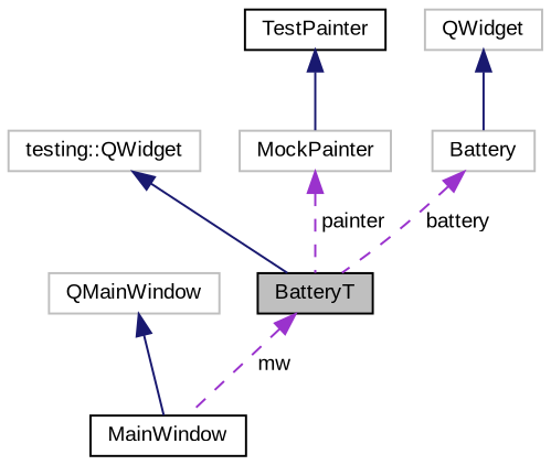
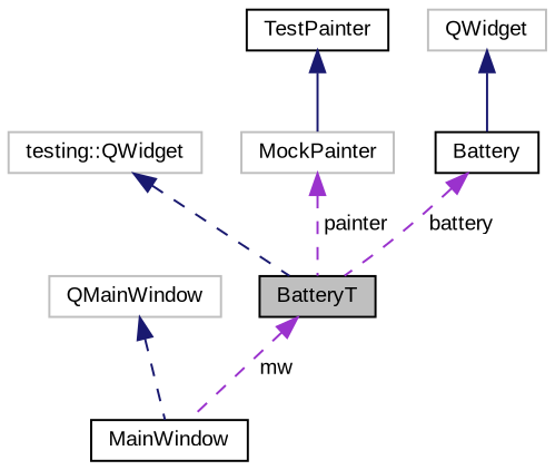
  digraph {
    fontname="Liberation Sans"
    node [color=black fillcolor=white fontname="Liberation Sans" fontsize=10 shape=record style=filled]
    edge [color=midnightblue dir=back fontname="Liberation Sans" fontsize=10 labelfontname=Helvetica labelfontsize=10 style=solid]
    n1 [fillcolor=grey75 fontcolor=black height=0.2 label=BatteryT width=0.4]
    n2 [height=0.2 label=MainWindow width=0.4]
    n3 [color=grey75 height=0.2 label="testing::QWidget" width=0.4]
    n4 [color=grey75 height=0.2 label=MockPainter width=0.4]
    n5 [height=0.2 label=TestPainter width=0.4]
-   n6 [color=grey75 height=0.2 label=Battery width=0.4]
+   n6 [height=0.2 label=Battery width=0.4]
    n7 [color=grey75 height=0.2 label=QWidget width=0.4]
    n8 [color=grey75 height=0.2 label=QMainWindow width=0.4]
    n1 -> n2 [color=darkorchid3 label=" mw" style=dashed]
-   n3 -> n1
+   n3 -> n1 [style=dashed]
    n4 -> n1 [color=darkorchid3 label=" painter" style=dashed]
    n5 -> n4
    n6 -> n1 [color=darkorchid3 label=" battery" style=dashed]
    n7 -> n6
-   n8 -> n2
+   n8 -> n2 [style=dashed]
  }
